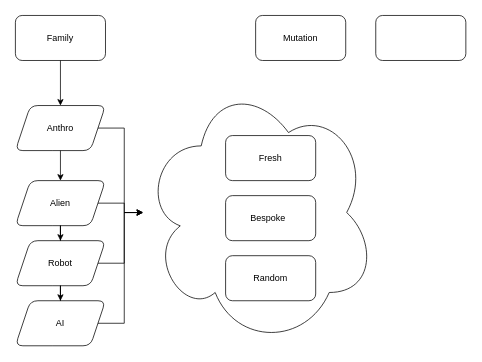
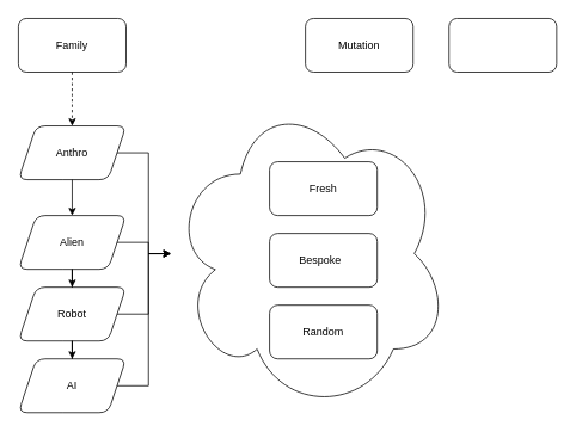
  <mxCell id="0" />
  <mxCell id="1" parent="0" />
- <mxCell id="2" value="" style="edgeStyle=orthogonalEdgeStyle;rounded=0;orthogonalLoop=1;jettySize=auto;html=1;" edge="1" parent="1" source="3" target="9"><mxGeometry relative="1" as="geometry" /></mxCell>
+ <mxCell id="2" value="" style="edgeStyle=orthogonalEdgeStyle;rounded=0;orthogonalLoop=1;jettySize=auto;html=1;dashed=1;" edge="1" parent="1" source="3" target="9"><mxGeometry relative="1" as="geometry" /></mxCell>
  <mxCell id="3" value="Family" style="rounded=1;whiteSpace=wrap;html=1;fillColor=none;" vertex="1" parent="1"><mxGeometry x="20" y="20" width="120" height="60" as="geometry" /></mxCell>
  <mxCell id="4" value="Fresh" style="rounded=1;whiteSpace=wrap;html=1;fillColor=none;" vertex="1" parent="1"><mxGeometry x="300" y="180" width="120" height="60" as="geometry" /></mxCell>
  <mxCell id="5" value="Bespoke&lt;span style=&quot;white-space: pre;&quot;&gt;&#09;&lt;/span&gt;" style="rounded=1;whiteSpace=wrap;html=1;fillColor=none;" vertex="1" parent="1"><mxGeometry x="300" y="260" width="120" height="60" as="geometry" /></mxCell>
  <mxCell id="6" value="Random" style="rounded=1;whiteSpace=wrap;html=1;fillColor=none;" vertex="1" parent="1"><mxGeometry x="300" y="340" width="120" height="60" as="geometry" /></mxCell>
  <mxCell id="7" value="" style="edgeStyle=orthogonalEdgeStyle;rounded=0;orthogonalLoop=1;jettySize=auto;html=1;" edge="1" parent="1" source="9" target="12"><mxGeometry relative="1" as="geometry" /></mxCell>
  <mxCell id="8" value="" style="edgeStyle=orthogonalEdgeStyle;rounded=0;orthogonalLoop=1;jettySize=auto;html=1;" edge="1" parent="1" source="9" target="20"><mxGeometry relative="1" as="geometry" /></mxCell>
  <mxCell id="9" value="Anthro" style="shape=parallelogram;perimeter=parallelogramPerimeter;whiteSpace=wrap;html=1;fixedSize=1;fillColor=none;rounded=1;" vertex="1" parent="1"><mxGeometry x="20" y="140" width="120" height="60" as="geometry" /></mxCell>
  <mxCell id="10" value="" style="edgeStyle=orthogonalEdgeStyle;rounded=0;orthogonalLoop=1;jettySize=auto;html=1;" edge="1" parent="1" source="12" target="15"><mxGeometry relative="1" as="geometry" /></mxCell>
  <mxCell id="11" value="" style="edgeStyle=orthogonalEdgeStyle;rounded=0;orthogonalLoop=1;jettySize=auto;html=1;" edge="1" parent="1" source="12" target="20"><mxGeometry relative="1" as="geometry" /></mxCell>
  <mxCell id="12" value="Alien" style="shape=parallelogram;perimeter=parallelogramPerimeter;whiteSpace=wrap;html=1;fixedSize=1;fillColor=none;rounded=1;" vertex="1" parent="1"><mxGeometry x="20" y="240" width="120" height="60" as="geometry" /></mxCell>
  <mxCell id="13" value="" style="edgeStyle=orthogonalEdgeStyle;rounded=0;orthogonalLoop=1;jettySize=auto;html=1;" edge="1" parent="1" source="15" target="17"><mxGeometry relative="1" as="geometry" /></mxCell>
  <mxCell id="14" value="" style="edgeStyle=orthogonalEdgeStyle;rounded=0;orthogonalLoop=1;jettySize=auto;html=1;" edge="1" parent="1" source="15" target="20"><mxGeometry relative="1" as="geometry" /></mxCell>
  <mxCell id="15" value="Robot" style="shape=parallelogram;perimeter=parallelogramPerimeter;whiteSpace=wrap;html=1;fixedSize=1;fillColor=none;rounded=1;" vertex="1" parent="1"><mxGeometry x="20" y="320" width="120" height="60" as="geometry" /></mxCell>
  <mxCell id="16" value="" style="edgeStyle=orthogonalEdgeStyle;rounded=0;orthogonalLoop=1;jettySize=auto;html=1;" edge="1" parent="1" source="17" target="20"><mxGeometry relative="1" as="geometry" /></mxCell>
  <mxCell id="17" value="AI" style="shape=parallelogram;perimeter=parallelogramPerimeter;whiteSpace=wrap;html=1;fixedSize=1;fillColor=none;rounded=1;" vertex="1" parent="1"><mxGeometry x="20" y="400" width="120" height="60" as="geometry" /></mxCell>
  <mxCell id="18" value="Mutation" style="rounded=1;whiteSpace=wrap;html=1;fillColor=none;" vertex="1" parent="1"><mxGeometry x="340" y="20" width="120" height="60" as="geometry" /></mxCell>
  <mxCell id="19" value="" style="rounded=1;whiteSpace=wrap;html=1;fillColor=none;" vertex="1" parent="1"><mxGeometry x="500" y="20" width="120" height="60" as="geometry" /></mxCell>
  <mxCell id="20" value="" style="ellipse;shape=cloud;whiteSpace=wrap;html=1;fillColor=none;" vertex="1" parent="1"><mxGeometry x="190" y="105" width="310" height="355" as="geometry" /></mxCell>
